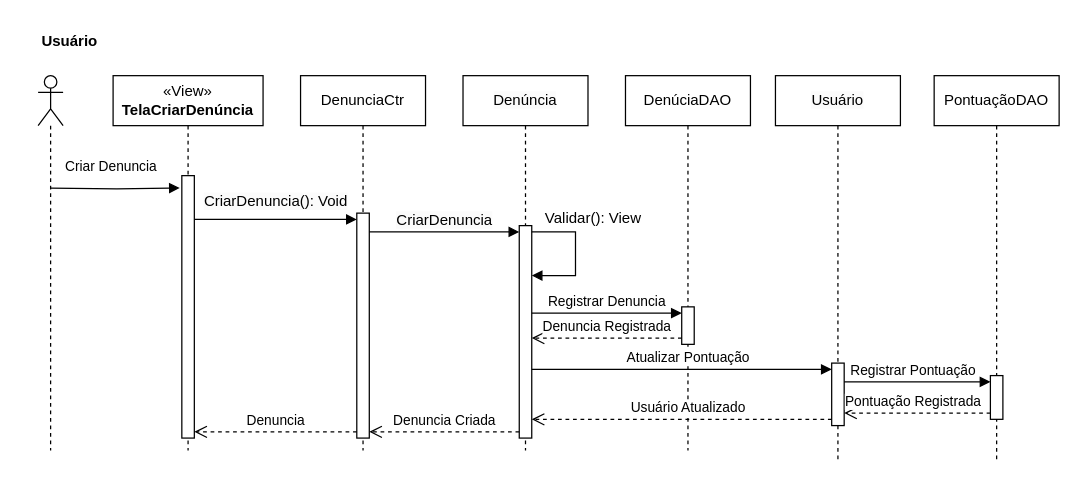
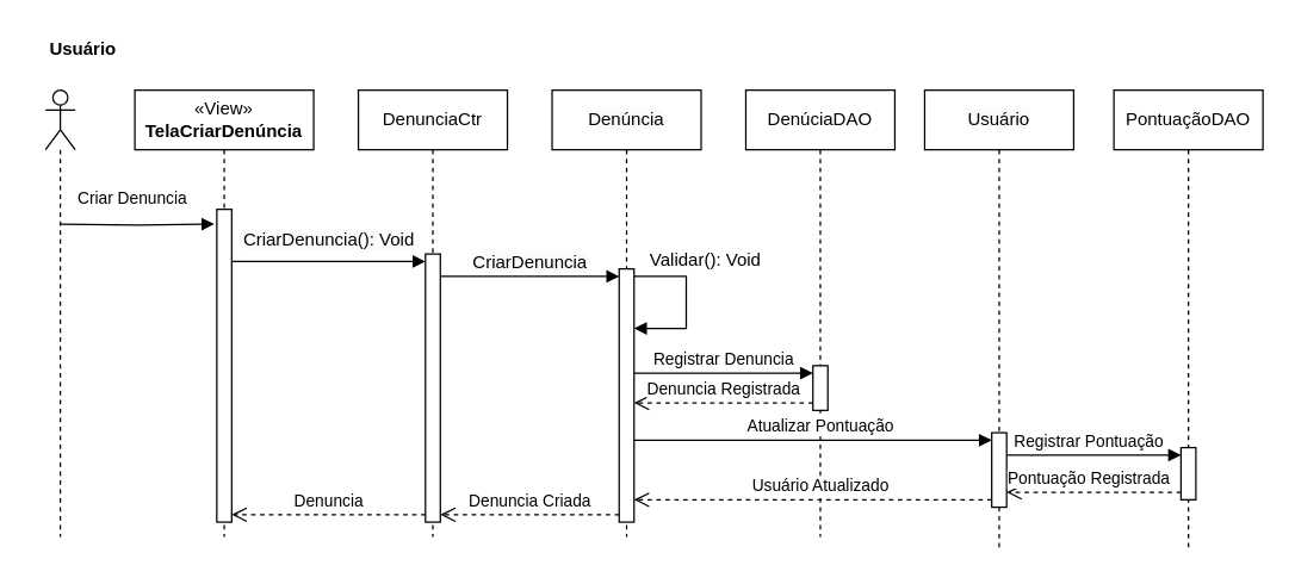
  <mxCell id="0" />
  <mxCell id="1" parent="0" />
  <mxCell id="2" value="" style="shape=umlLifeline;perimeter=lifelinePerimeter;whiteSpace=wrap;html=1;container=1;dropTarget=0;collapsible=0;recursiveResize=0;outlineConnect=0;portConstraint=eastwest;newEdgeStyle={&quot;curved&quot;:0,&quot;rounded&quot;:0};participant=umlActor;" parent="1" vertex="1"><mxGeometry x="30" y="60" width="20" height="300" as="geometry" /></mxCell>
  <mxCell id="3" value="«View»&lt;br&gt;&lt;b&gt;TelaCriarDenúncia&lt;/b&gt;" style="shape=umlLifeline;perimeter=lifelinePerimeter;whiteSpace=wrap;html=1;container=1;dropTarget=0;collapsible=0;recursiveResize=0;outlineConnect=0;portConstraint=eastwest;newEdgeStyle={&quot;curved&quot;:0,&quot;rounded&quot;:0};" parent="1" vertex="1"><mxGeometry x="90" y="60" width="120" height="300" as="geometry" /></mxCell>
  <mxCell id="4" value="" style="html=1;points=[[0,0,0,0,5],[0,1,0,0,-5],[1,0,0,0,5],[1,1,0,0,-5]];perimeter=orthogonalPerimeter;outlineConnect=0;targetShapes=umlLifeline;portConstraint=eastwest;newEdgeStyle={&quot;curved&quot;:0,&quot;rounded&quot;:0};" parent="3" vertex="1"><mxGeometry x="55" y="80" width="10" height="210" as="geometry" /></mxCell>
  <mxCell id="5" value="&lt;span style=&quot;color: rgb(0, 0, 0); font-family: Helvetica; font-size: 12px; font-style: normal; font-variant-ligatures: normal; font-variant-caps: normal; font-weight: 400; letter-spacing: normal; orphans: 2; text-align: center; text-indent: 0px; text-transform: none; widows: 2; word-spacing: 0px; -webkit-text-stroke-width: 0px; white-space: nowrap; background-color: rgb(251, 251, 251); text-decoration-thickness: initial; text-decoration-style: initial; text-decoration-color: initial; display: inline !important; float: none;&quot;&gt;Denúncia&lt;/span&gt;" style="shape=umlLifeline;perimeter=lifelinePerimeter;whiteSpace=wrap;html=1;container=1;dropTarget=0;collapsible=0;recursiveResize=0;outlineConnect=0;portConstraint=eastwest;newEdgeStyle={&quot;curved&quot;:0,&quot;rounded&quot;:0};" parent="1" vertex="1"><mxGeometry x="370" y="60" width="100" height="300" as="geometry" /></mxCell>
  <mxCell id="6" value="" style="html=1;points=[[0,0,0,0,5],[0,1,0,0,-5],[1,0,0,0,5],[1,1,0,0,-5]];perimeter=orthogonalPerimeter;outlineConnect=0;targetShapes=umlLifeline;portConstraint=eastwest;newEdgeStyle={&quot;curved&quot;:0,&quot;rounded&quot;:0};" parent="5" vertex="1"><mxGeometry x="45" y="120" width="10" height="170" as="geometry" /></mxCell>
  <mxCell id="7" value="" style="html=1;align=left;spacingLeft=2;endArrow=block;rounded=0;edgeStyle=orthogonalEdgeStyle;curved=0;rounded=0;exitX=1;exitY=0;exitDx=0;exitDy=5;exitPerimeter=0;" edge="1" target="6" parent="5" source="6"><mxGeometry relative="1" as="geometry"><mxPoint x="60" y="130" as="sourcePoint" /><Array as="points"><mxPoint x="90" y="125" /><mxPoint x="90" y="160" /></Array><mxPoint x="65" y="160" as="targetPoint" /></mxGeometry></mxCell>
  <mxCell id="8" value="DenúciaDAO" style="shape=umlLifeline;perimeter=lifelinePerimeter;whiteSpace=wrap;html=1;container=1;dropTarget=0;collapsible=0;recursiveResize=0;outlineConnect=0;portConstraint=eastwest;newEdgeStyle={&quot;curved&quot;:0,&quot;rounded&quot;:0};" parent="1" vertex="1"><mxGeometry x="500" y="60" width="100" height="300" as="geometry" /></mxCell>
  <mxCell id="9" value="" style="html=1;points=[[0,0,0,0,5],[0,1,0,0,-5],[1,0,0,0,5],[1,1,0,0,-5]];perimeter=orthogonalPerimeter;outlineConnect=0;targetShapes=umlLifeline;portConstraint=eastwest;newEdgeStyle={&quot;curved&quot;:0,&quot;rounded&quot;:0};" parent="8" vertex="1"><mxGeometry x="45" y="185" width="10" height="30" as="geometry" /></mxCell>
  <mxCell id="10" value="&lt;span style=&quot;text-wrap: nowrap;&quot;&gt;DenunciaCtr&lt;/span&gt;" style="shape=umlLifeline;perimeter=lifelinePerimeter;whiteSpace=wrap;html=1;container=1;dropTarget=0;collapsible=0;recursiveResize=0;outlineConnect=0;portConstraint=eastwest;newEdgeStyle={&quot;curved&quot;:0,&quot;rounded&quot;:0};" parent="1" vertex="1"><mxGeometry x="240" y="60" width="100" height="300" as="geometry" /></mxCell>
  <mxCell id="11" value="" style="html=1;points=[[0,0,0,0,5],[0,1,0,0,-5],[1,0,0,0,5],[1,1,0,0,-5]];perimeter=orthogonalPerimeter;outlineConnect=0;targetShapes=umlLifeline;portConstraint=eastwest;newEdgeStyle={&quot;curved&quot;:0,&quot;rounded&quot;:0};" parent="10" vertex="1"><mxGeometry x="45" y="110" width="10" height="180" as="geometry" /></mxCell>
  <mxCell id="12" value="Criar Denuncia" style="endArrow=block;endFill=1;html=1;edgeStyle=orthogonalEdgeStyle;align=left;verticalAlign=top;rounded=0;entryX=-0.166;entryY=0.047;entryDx=0;entryDy=0;entryPerimeter=0;" parent="1" edge="1" target="4"><mxGeometry x="-0.8" y="30" relative="1" as="geometry"><mxPoint x="40" y="150" as="sourcePoint" /><mxPoint x="140" y="150" as="targetPoint" /><mxPoint as="offset" /></mxGeometry></mxCell>
  <mxCell id="13" value="&lt;span style=&quot;color: rgb(0, 0, 0); font-family: Helvetica; font-size: 12px; font-style: normal; font-variant-ligatures: normal; font-variant-caps: normal; font-weight: 400; letter-spacing: normal; orphans: 2; text-align: center; text-indent: 0px; text-transform: none; widows: 2; word-spacing: 0px; -webkit-text-stroke-width: 0px; white-space: nowrap; background-color: rgb(251, 251, 251); text-decoration-thickness: initial; text-decoration-style: initial; text-decoration-color: initial; display: inline !important; float: none;&quot;&gt;Usuário&lt;/span&gt;" style="shape=umlLifeline;perimeter=lifelinePerimeter;whiteSpace=wrap;html=1;container=1;dropTarget=0;collapsible=0;recursiveResize=0;outlineConnect=0;portConstraint=eastwest;newEdgeStyle={&quot;curved&quot;:0,&quot;rounded&quot;:0};" parent="1" vertex="1"><mxGeometry x="620" y="60" width="100" height="310" as="geometry" /></mxCell>
  <mxCell id="14" value="" style="html=1;points=[[0,0,0,0,5],[0,1,0,0,-5],[1,0,0,0,5],[1,1,0,0,-5]];perimeter=orthogonalPerimeter;outlineConnect=0;targetShapes=umlLifeline;portConstraint=eastwest;newEdgeStyle={&quot;curved&quot;:0,&quot;rounded&quot;:0};" parent="13" vertex="1"><mxGeometry x="45" y="230" width="10" height="50" as="geometry" /></mxCell>
  <mxCell id="15" value="&lt;span style=&quot;text-wrap: nowrap;&quot;&gt;Pontuação&lt;/span&gt;DAO" style="shape=umlLifeline;perimeter=lifelinePerimeter;whiteSpace=wrap;html=1;container=1;dropTarget=0;collapsible=0;recursiveResize=0;outlineConnect=0;portConstraint=eastwest;newEdgeStyle={&quot;curved&quot;:0,&quot;rounded&quot;:0};" parent="1" vertex="1"><mxGeometry x="747" y="60" width="100" height="310" as="geometry" /></mxCell>
  <mxCell id="16" value="" style="html=1;points=[[0,0,0,0,5],[0,1,0,0,-5],[1,0,0,0,5],[1,1,0,0,-5]];perimeter=orthogonalPerimeter;outlineConnect=0;targetShapes=umlLifeline;portConstraint=eastwest;newEdgeStyle={&quot;curved&quot;:0,&quot;rounded&quot;:0};" parent="15" vertex="1"><mxGeometry x="45" y="240" width="10" height="35" as="geometry" /></mxCell>
  <mxCell id="17" value="Usuário" style="text;align=center;fontStyle=1;verticalAlign=middle;spacingLeft=3;spacingRight=3;strokeColor=none;rotatable=0;points=[[0,0.5],[1,0.5]];portConstraint=eastwest;html=1;" parent="1" vertex="1"><mxGeometry y="20" width="70" height="26" as="geometry" x="20" /></mxCell>
  <mxCell id="18" value="&lt;span style=&quot;font-size: 12px; text-align: left; background-color: rgb(251, 251, 251);&quot;&gt;CriarDenuncia(): Void&lt;/span&gt;" style="html=1;verticalAlign=bottom;endArrow=block;curved=0;rounded=0;entryX=0;entryY=0;entryDx=0;entryDy=5;" parent="1" source="4" target="11" edge="1"><mxGeometry y="5" relative="1" as="geometry"><mxPoint x="160" y="170" as="sourcePoint" /><mxPoint as="offset" /></mxGeometry></mxCell>
  <mxCell id="19" value="&lt;span style=&quot;font-size: 12px; text-align: left; background-color: rgb(251, 251, 251);&quot;&gt;CriarDenuncia&lt;/span&gt;" style="html=1;verticalAlign=bottom;endArrow=block;curved=0;rounded=0;entryX=0;entryY=0;entryDx=0;entryDy=5;" parent="1" source="11" target="6" edge="1"><mxGeometry relative="1" as="geometry"><mxPoint x="359" y="185" as="sourcePoint" /><mxPoint as="offset" /></mxGeometry></mxCell>
- <mxCell id="20" value="&lt;span style=&quot;text-wrap: nowrap;&quot;&gt;Validar(): View&lt;/span&gt;" style="text;whiteSpace=wrap;html=1;" parent="1" vertex="1"><mxGeometry x="434" y="160" width="96" height="20" as="geometry" /></mxCell>
+ <mxCell id="20" value="&lt;span style=&quot;text-wrap: nowrap;&quot;&gt;Validar(): Void&lt;/span&gt;" style="text;whiteSpace=wrap;html=1;" parent="1" vertex="1"><mxGeometry x="434" y="160" width="96" height="20" as="geometry" /></mxCell>
  <mxCell id="21" value="Registrar Denuncia" style="html=1;verticalAlign=bottom;endArrow=block;curved=0;rounded=0;entryX=0;entryY=0;entryDx=0;entryDy=5;" parent="1" source="6" target="9" edge="1"><mxGeometry relative="1" as="geometry"><mxPoint x="505" y="255" as="sourcePoint" /></mxGeometry></mxCell>
  <mxCell id="22" value="Denuncia Registrada" style="html=1;verticalAlign=bottom;endArrow=open;dashed=1;endSize=8;curved=0;rounded=0;exitX=0;exitY=1;exitDx=0;exitDy=-5;" parent="1" source="9" edge="1" target="6"><mxGeometry relative="1" as="geometry"><mxPoint x="440" y="275" as="targetPoint" /></mxGeometry></mxCell>
  <mxCell id="23" value="Atualizar Pontuação" style="html=1;verticalAlign=bottom;endArrow=block;curved=0;rounded=0;entryX=0;entryY=0;entryDx=0;entryDy=5;" parent="1" source="6" target="14" edge="1"><mxGeometry x="0.042" relative="1" as="geometry"><mxPoint x="645" y="305" as="sourcePoint" /><mxPoint as="offset" /></mxGeometry></mxCell>
  <mxCell id="24" value="Registrar Pontuação" style="html=1;verticalAlign=bottom;endArrow=block;curved=0;rounded=0;entryX=0;entryY=0;entryDx=0;entryDy=5;" parent="1" source="14" target="16" edge="1"><mxGeometry x="-0.06" relative="1" as="geometry"><mxPoint x="791" y="325" as="sourcePoint" /><mxPoint as="offset" /></mxGeometry></mxCell>
  <mxCell id="25" value="Pontuação Registrada" style="html=1;verticalAlign=bottom;endArrow=open;dashed=1;endSize=8;curved=0;rounded=0;exitX=0;exitY=1;exitDx=0;exitDy=-5;" parent="1" source="16" target="14" edge="1"><mxGeometry x="0.06" relative="1" as="geometry"><mxPoint x="791" y="395" as="targetPoint" /><mxPoint as="offset" /><Array as="points"><mxPoint x="730" y="330" /></Array></mxGeometry></mxCell>
  <mxCell id="26" value="Usuário Atualizado" style="html=1;verticalAlign=bottom;endArrow=open;dashed=1;endSize=8;curved=0;rounded=0;exitX=0;exitY=1;exitDx=0;exitDy=-5;" parent="1" source="14" target="6" edge="1"><mxGeometry x="-0.042" relative="1" as="geometry"><mxPoint x="650" y="350" as="targetPoint" /><mxPoint as="offset" /></mxGeometry></mxCell>
  <mxCell id="27" value="Denuncia Criada" style="html=1;verticalAlign=bottom;endArrow=open;dashed=1;endSize=8;curved=0;rounded=0;exitX=0;exitY=1;exitDx=0;exitDy=-5;entryX=1;entryY=1;entryDx=0;entryDy=-5;entryPerimeter=0;" parent="1" source="6" target="11" edge="1"><mxGeometry x="-0.005" relative="1" as="geometry"><mxPoint x="359" y="255" as="targetPoint" /><mxPoint as="offset" /></mxGeometry></mxCell>
  <mxCell id="28" value="Denuncia" style="html=1;verticalAlign=bottom;endArrow=open;dashed=1;endSize=8;curved=0;rounded=0;exitX=0;exitY=1;exitDx=0;exitDy=-5;" parent="1" source="11" target="4" edge="1"><mxGeometry relative="1" as="geometry"><mxPoint x="215" y="245" as="targetPoint" /></mxGeometry></mxCell>
